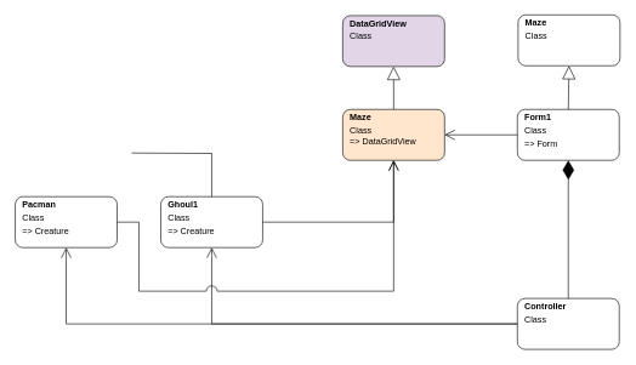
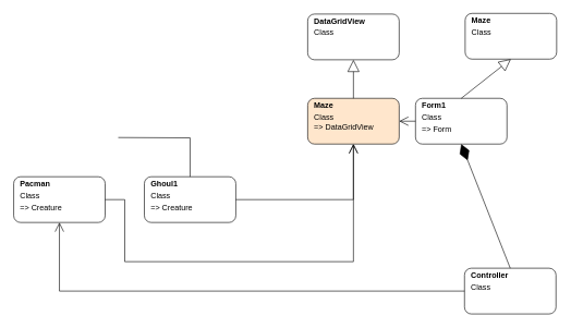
  <mxCell id="0" />
  <mxCell id="1" parent="0" />
  <mxCell id="2" value="&lt;p style=&quot;margin: 4px 0px 0px&quot;&gt;&lt;b&gt;&lt;i&gt;&amp;nbsp; &lt;/i&gt;&amp;nbsp;Pacman&lt;/b&gt;&lt;/p&gt;&lt;p style=&quot;margin: 4px 0px 0px&quot;&gt;&amp;nbsp; &amp;nbsp;Class&lt;/p&gt;&lt;p style=&quot;margin: 4px 0px 0px&quot;&gt;&amp;nbsp; &amp;nbsp;=&amp;gt; Creature&lt;/p&gt;" style="verticalAlign=middle;align=left;overflow=fill;fontSize=12;fontFamily=Helvetica;html=1;container=0;labelPosition=center;verticalLabelPosition=middle;horizontal=1;spacing=2;rounded=1;" parent="1" vertex="1"><mxGeometry y="270" width="140" height="70" as="geometry" x="20" /></mxCell>
  <mxCell id="3" value="&lt;p style=&quot;margin: 4px 0px 0px&quot;&gt;&lt;b&gt;&lt;i&gt;&amp;nbsp; &lt;/i&gt;&amp;nbsp;Ghoul1&lt;/b&gt;&lt;/p&gt;&lt;p style=&quot;margin: 4px 0px 0px&quot;&gt;&amp;nbsp; &amp;nbsp;Class&lt;/p&gt;&lt;p style=&quot;margin: 4px 0px 0px&quot;&gt;&amp;nbsp; &amp;nbsp;=&amp;gt; Creature&lt;/p&gt;" style="verticalAlign=middle;align=left;overflow=fill;fontSize=12;fontFamily=Helvetica;html=1;container=0;labelPosition=center;verticalLabelPosition=middle;horizontal=1;spacing=2;rounded=1;" parent="1" vertex="1"><mxGeometry x="220" y="270" width="140" height="70" as="geometry" /></mxCell>
- <mxCell id="4" value="&lt;p style=&quot;margin: 4px 0px 0px&quot;&gt;&lt;b&gt;&lt;i&gt;&amp;nbsp; &amp;nbsp;&lt;/i&gt;DataGridView&lt;/b&gt;&lt;/p&gt;&lt;p style=&quot;margin: 4px 0px 0px&quot;&gt;&amp;nbsp; &amp;nbsp;Class&lt;/p&gt;" style="verticalAlign=middle;align=left;overflow=fill;fontSize=12;fontFamily=Helvetica;html=1;container=0;labelPosition=center;verticalLabelPosition=middle;horizontal=1;spacing=2;rounded=1;fillColor=#e1d5e7;" parent="1" vertex="1"><mxGeometry x="470" y="21" width="140" height="70" as="geometry" /></mxCell>
+ <mxCell id="4" value="&lt;p style=&quot;margin: 4px 0px 0px&quot;&gt;&lt;b&gt;&lt;i&gt;&amp;nbsp; &amp;nbsp;&lt;/i&gt;DataGridView&lt;/b&gt;&lt;/p&gt;&lt;p style=&quot;margin: 4px 0px 0px&quot;&gt;&amp;nbsp; &amp;nbsp;Class&lt;/p&gt;" style="verticalAlign=middle;align=left;overflow=fill;fontSize=12;fontFamily=Helvetica;html=1;container=0;labelPosition=center;verticalLabelPosition=middle;horizontal=1;spacing=2;rounded=1;" parent="1" vertex="1"><mxGeometry x="470" y="21" width="140" height="70" as="geometry" /></mxCell>
  <mxCell id="5" value="&lt;p style=&quot;margin: 4px 0px 0px&quot;&gt;&lt;b&gt;&lt;i&gt;&amp;nbsp; &amp;nbsp;&lt;/i&gt;Maze&lt;/b&gt;&lt;/p&gt;&lt;p style=&quot;margin: 4px 0px 0px&quot;&gt;&amp;nbsp; &amp;nbsp;Class&lt;span&gt;&amp;nbsp;&lt;/span&gt;&lt;/p&gt;&amp;nbsp; &amp;nbsp;=&amp;gt; DataGridView" style="verticalAlign=middle;align=left;overflow=fill;fontSize=12;fontFamily=Helvetica;html=1;container=0;labelPosition=center;verticalLabelPosition=middle;horizontal=1;spacing=2;rounded=1;fillColor=#ffe6cc;" parent="1" vertex="1"><mxGeometry x="470" y="150" width="140" height="70" as="geometry" /></mxCell>
  <mxCell id="6" value="&lt;p style=&quot;margin: 4px 0px 0px&quot;&gt;&lt;b&gt;&lt;i&gt;&amp;nbsp; &amp;nbsp;&lt;/i&gt;Controller&lt;/b&gt;&lt;/p&gt;&lt;p style=&quot;margin: 4px 0px 0px&quot;&gt;&amp;nbsp; &amp;nbsp;Class&lt;/p&gt;" style="verticalAlign=middle;align=left;overflow=fill;fontSize=12;fontFamily=Helvetica;html=1;container=0;labelPosition=center;verticalLabelPosition=middle;horizontal=1;spacing=2;rounded=1;" parent="1" vertex="1"><mxGeometry x="710" y="410" width="140" height="70" as="geometry" /></mxCell>
- <mxCell id="7" value="&lt;p style=&quot;margin: 4px 0px 0px&quot;&gt;&lt;b&gt;&lt;i&gt;&amp;nbsp; &amp;nbsp;&lt;/i&gt;Form1&lt;/b&gt;&lt;/p&gt;&lt;p style=&quot;margin: 4px 0px 0px&quot;&gt;&amp;nbsp; &amp;nbsp;Class&lt;/p&gt;&lt;p style=&quot;margin: 4px 0px 0px&quot;&gt;&amp;nbsp; &amp;nbsp;=&amp;gt; Form&lt;/p&gt;" style="verticalAlign=middle;align=left;overflow=fill;fontSize=12;fontFamily=Helvetica;html=1;container=0;labelPosition=center;verticalLabelPosition=middle;horizontal=1;spacing=2;rounded=1;" parent="1" vertex="1"><mxGeometry x="710" y="150" width="140" height="70" as="geometry" /></mxCell>
+ <mxCell id="7" value="&lt;p style=&quot;margin: 4px 0px 0px&quot;&gt;&lt;b&gt;&lt;i&gt;&amp;nbsp; &amp;nbsp;&lt;/i&gt;Form1&lt;/b&gt;&lt;/p&gt;&lt;p style=&quot;margin: 4px 0px 0px&quot;&gt;&amp;nbsp; &amp;nbsp;Class&lt;/p&gt;&lt;p style=&quot;margin: 4px 0px 0px&quot;&gt;&amp;nbsp; &amp;nbsp;=&amp;gt; Form&lt;/p&gt;" style="verticalAlign=middle;align=left;overflow=fill;fontSize=12;fontFamily=Helvetica;html=1;container=0;labelPosition=center;verticalLabelPosition=middle;horizontal=1;spacing=2;rounded=1;" parent="1" vertex="1"><mxGeometry x="635" y="150" width="140" height="70" as="geometry" /></mxCell>
  <mxCell id="8" value="&lt;p style=&quot;margin: 4px 0px 0px&quot;&gt;&lt;b&gt;&lt;i&gt;&amp;nbsp; &amp;nbsp;&lt;/i&gt;Maze&lt;/b&gt;&lt;/p&gt;&lt;p style=&quot;margin: 4px 0px 0px&quot;&gt;&amp;nbsp; &amp;nbsp;Class&lt;/p&gt;" style="verticalAlign=middle;align=left;overflow=fill;fontSize=12;fontFamily=Helvetica;html=1;container=0;labelPosition=center;verticalLabelPosition=middle;horizontal=1;spacing=2;rounded=1;" parent="1" vertex="1"><mxGeometry x="711" y="20" width="140" height="70" as="geometry" /></mxCell>
  <mxCell id="9" value="" style="endArrow=none;html=1;edgeStyle=orthogonalEdgeStyle;rounded=0;entryX=0.5;entryY=0;entryDx=0;entryDy=0;" parent="1" target="3" edge="1"><mxGeometry relative="1" as="geometry"><mxPoint x="180" y="210" as="sourcePoint" /><mxPoint x="340" y="150" as="targetPoint" /></mxGeometry></mxCell>
- <mxCell id="10" value="" style="endArrow=open;endFill=1;endSize=12;html=1;rounded=0;exitX=0;exitY=0.5;exitDx=0;exitDy=0;entryX=0.5;entryY=1;entryDx=0;entryDy=0;" parent="1" source="6" target="3" edge="1"><mxGeometry width="160" relative="1" as="geometry"><mxPoint x="360" y="310" as="sourcePoint" /><mxPoint x="520" y="310" as="targetPoint" /><Array as="points"><mxPoint x="290" y="445" /></Array></mxGeometry></mxCell>
  <mxCell id="11" value="" style="endArrow=open;endFill=1;endSize=12;html=1;rounded=0;exitX=0;exitY=0.5;exitDx=0;exitDy=0;entryX=0.5;entryY=1;entryDx=0;entryDy=0;" parent="1" source="6" target="2" edge="1"><mxGeometry width="160" relative="1" as="geometry"><mxPoint x="360" y="310" as="sourcePoint" /><mxPoint x="520" y="310" as="targetPoint" /><Array as="points"><mxPoint x="90" y="445" /></Array></mxGeometry></mxCell>
  <mxCell id="12" value="" style="endArrow=block;endSize=16;endFill=0;html=1;rounded=0;exitX=0.5;exitY=0;exitDx=0;exitDy=0;entryX=0.5;entryY=1;entryDx=0;entryDy=0;" parent="1" source="5" target="4" edge="1"><mxGeometry width="160" relative="1" as="geometry"><mxPoint x="560" y="130" as="sourcePoint" /><mxPoint x="720" y="130" as="targetPoint" /></mxGeometry></mxCell>
  <mxCell id="13" value="" style="endArrow=block;endSize=16;endFill=0;html=1;rounded=0;exitX=0.5;exitY=0;exitDx=0;exitDy=0;entryX=0.5;entryY=1;entryDx=0;entryDy=0;" parent="1" source="7" target="8" edge="1"><mxGeometry width="160" relative="1" as="geometry"><mxPoint x="550" y="160" as="sourcePoint" /><mxPoint x="550" y="101" as="targetPoint" /></mxGeometry></mxCell>
  <mxCell id="14" value="" style="endArrow=diamondThin;endFill=1;endSize=24;html=1;rounded=0;entryX=0.5;entryY=1;entryDx=0;entryDy=0;exitX=0.5;exitY=0;exitDx=0;exitDy=0;" parent="1" source="6" target="7" edge="1"><mxGeometry width="160" relative="1" as="geometry"><mxPoint x="360" y="210" as="sourcePoint" /><mxPoint x="520" y="210" as="targetPoint" /></mxGeometry></mxCell>
  <mxCell id="15" value="" style="endArrow=open;endFill=1;endSize=12;html=1;rounded=0;exitX=0;exitY=0.5;exitDx=0;exitDy=0;entryX=1;entryY=0.5;entryDx=0;entryDy=0;" parent="1" source="7" target="5" edge="1"><mxGeometry width="160" relative="1" as="geometry"><mxPoint x="360" y="210" as="sourcePoint" /><mxPoint x="520" y="210" as="targetPoint" /></mxGeometry></mxCell>
  <mxCell id="16" value="" style="endArrow=open;endFill=1;endSize=12;html=1;rounded=0;entryX=0.5;entryY=1;entryDx=0;entryDy=0;exitX=1;exitY=0.5;exitDx=0;exitDy=0;jumpStyle=arc;jumpSize=15;" parent="1" source="2" target="5" edge="1"><mxGeometry width="160" relative="1" as="geometry"><mxPoint x="570" y="310" as="sourcePoint" /><mxPoint x="730" y="310" as="targetPoint" /><Array as="points"><mxPoint x="190" y="305" /><mxPoint x="190" y="400" /><mxPoint x="540" y="400" /></Array></mxGeometry></mxCell>
  <mxCell id="17" value="" style="endArrow=open;endFill=1;endSize=12;html=1;rounded=0;elbow=vertical;jumpStyle=arc;jumpSize=15;exitX=1;exitY=0.5;exitDx=0;exitDy=0;entryX=0.5;entryY=1;entryDx=0;entryDy=0;" parent="1" source="3" target="5" edge="1"><mxGeometry width="160" relative="1" as="geometry"><mxPoint x="360" y="210" as="sourcePoint" /><mxPoint x="520" y="210" as="targetPoint" /><Array as="points"><mxPoint x="540" y="305" /></Array></mxGeometry></mxCell>
